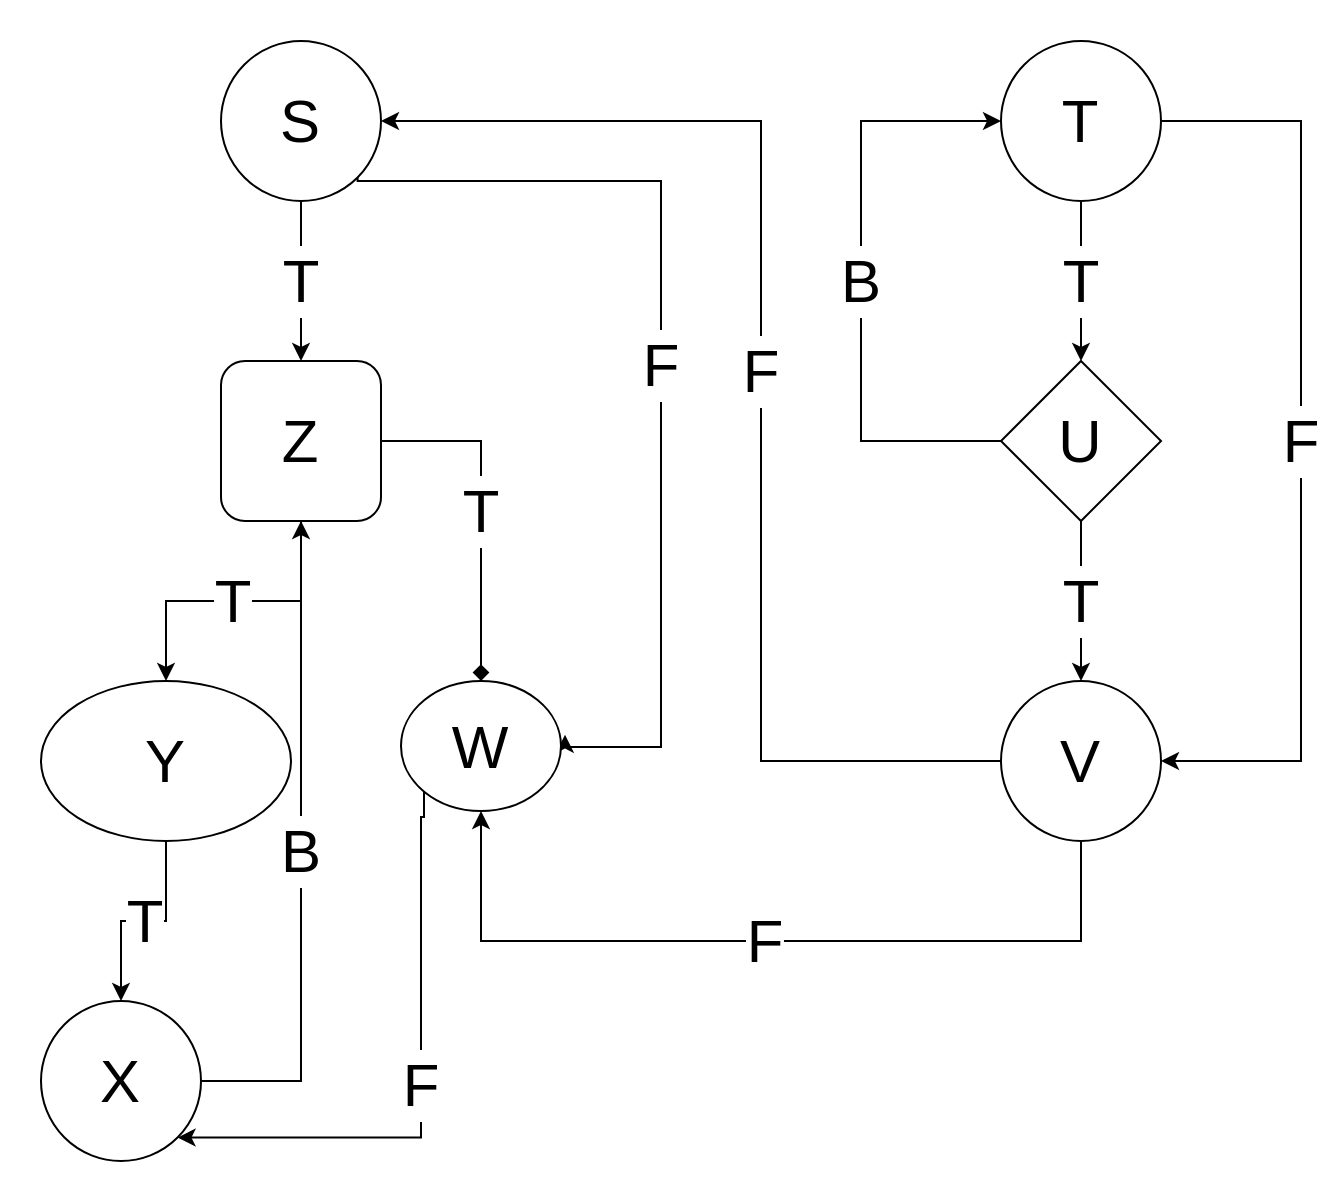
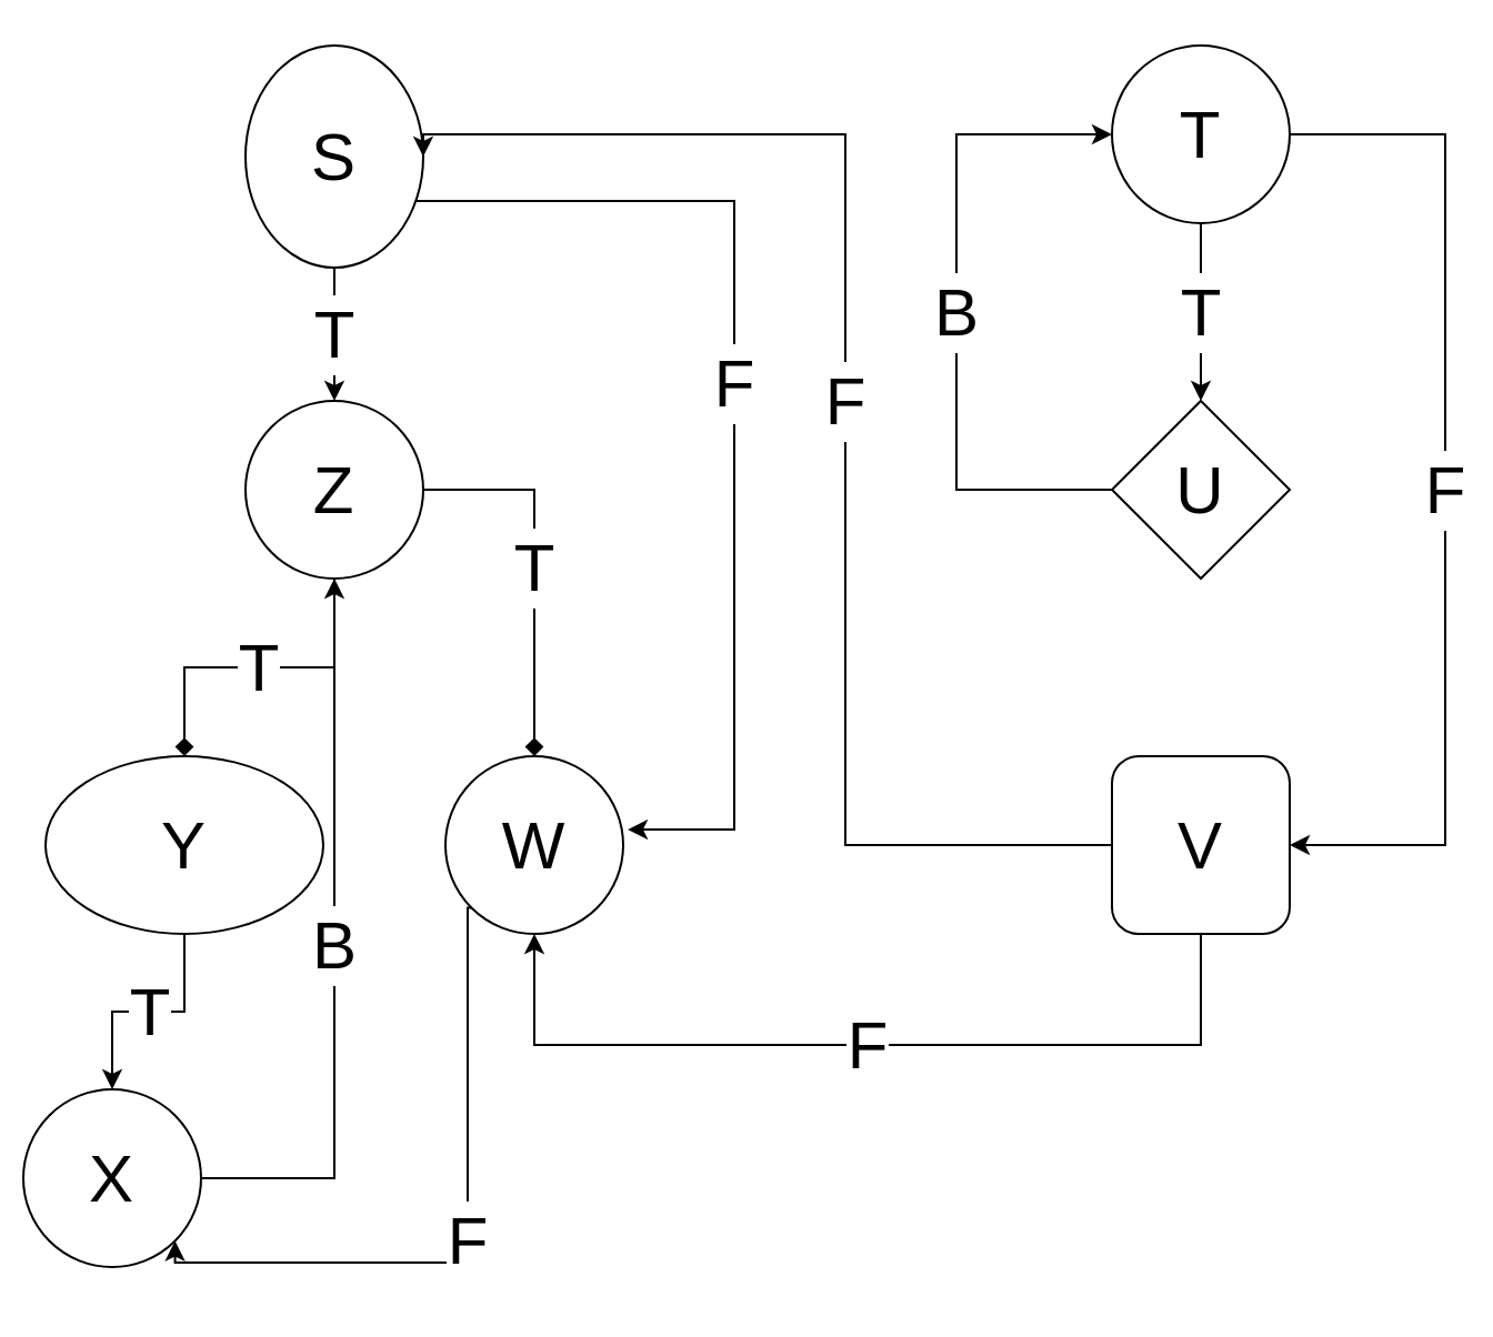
  <mxCell id="0" />
  <mxCell id="1" parent="0" />
  <mxCell id="2" value="T" style="edgeStyle=orthogonalEdgeStyle;rounded=0;orthogonalLoop=1;jettySize=auto;html=1;fontSize=30;" parent="1" source="4" target="7" edge="1"><mxGeometry relative="1" as="geometry" /></mxCell>
  <mxCell id="3" value="F" style="edgeStyle=orthogonalEdgeStyle;rounded=0;orthogonalLoop=1;jettySize=auto;html=1;exitX=1;exitY=1;exitDx=0;exitDy=0;entryX=1.025;entryY=0.413;entryDx=0;entryDy=0;entryPerimeter=0;fontSize=30;" edge="1" parent="1" source="4" target="11"><mxGeometry relative="1" as="geometry"><Array as="points"><mxPoint x="178" y="90" /><mxPoint x="330" y="90" /><mxPoint x="330" y="373" /></Array></mxGeometry></mxCell>
- <mxCell id="4" value="&lt;font style=&quot;font-size: 30px;&quot;&gt;S&lt;/font&gt;" style="ellipse;whiteSpace=wrap;html=1;aspect=fixed;" parent="1" vertex="1"><mxGeometry x="110" y="20" width="80" height="80" as="geometry" /></mxCell>
- <mxCell id="5" value="T" style="edgeStyle=orthogonalEdgeStyle;rounded=0;orthogonalLoop=1;jettySize=auto;html=1;fontSize=30;" parent="1" source="7" target="9" edge="1"><mxGeometry relative="1" as="geometry" /></mxCell>
+ <mxCell id="4" value="&lt;font style=&quot;font-size: 30px;&quot;&gt;S&lt;/font&gt;" style="ellipse;whiteSpace=wrap;html=1;aspect=fixed;" parent="1" vertex="1"><mxGeometry x="110" y="20" width="80" height="100" as="geometry" /></mxCell>
+ <mxCell id="5" value="T" style="edgeStyle=orthogonalEdgeStyle;rounded=0;orthogonalLoop=1;jettySize=auto;html=1;fontSize=30;endArrow=diamond;" parent="1" source="7" target="9" edge="1"><mxGeometry relative="1" as="geometry" /></mxCell>
  <mxCell id="6" value="T" style="edgeStyle=orthogonalEdgeStyle;rounded=0;orthogonalLoop=1;jettySize=auto;html=1;fontSize=30;endArrow=diamond;" parent="1" source="7" target="11" edge="1"><mxGeometry relative="1" as="geometry" /></mxCell>
- <mxCell id="7" value="Z" style="whiteSpace=wrap;html=1;aspect=fixed;fontSize=30;rounded=1;" parent="1" vertex="1"><mxGeometry x="110" y="180" width="80" height="80" as="geometry" /></mxCell>
+ <mxCell id="7" value="Z" style="ellipse;whiteSpace=wrap;html=1;aspect=fixed;fontSize=30;" parent="1" vertex="1"><mxGeometry x="110" y="180" width="80" height="80" as="geometry" /></mxCell>
  <mxCell id="8" value="T" style="edgeStyle=orthogonalEdgeStyle;rounded=0;orthogonalLoop=1;jettySize=auto;html=1;fontSize=30;" parent="1" source="9" target="13" edge="1"><mxGeometry relative="1" as="geometry" /></mxCell>
  <mxCell id="9" value="Y" style="ellipse;whiteSpace=wrap;html=1;aspect=fixed;fontSize=30;" parent="1" vertex="1"><mxGeometry x="20" y="340" width="125" height="80" as="geometry" /></mxCell>
  <mxCell id="10" value="F" style="edgeStyle=orthogonalEdgeStyle;rounded=0;orthogonalLoop=1;jettySize=auto;html=1;exitX=0;exitY=1;exitDx=0;exitDy=0;entryX=1;entryY=1;entryDx=0;entryDy=0;fontSize=30;" edge="1" parent="1" source="11" target="13"><mxGeometry relative="1" as="geometry"><Array as="points"><mxPoint x="210" y="408" /><mxPoint x="210" y="568" /></Array></mxGeometry></mxCell>
- <mxCell id="11" value="W" style="ellipse;whiteSpace=wrap;html=1;aspect=fixed;fontSize=30;" parent="1" vertex="1"><mxGeometry x="200" y="340" width="80" height="65" as="geometry" /></mxCell>
+ <mxCell id="11" value="W" style="ellipse;whiteSpace=wrap;html=1;aspect=fixed;fontSize=30;" parent="1" vertex="1"><mxGeometry x="200" y="340" width="80" height="80" as="geometry" /></mxCell>
  <mxCell id="12" value="B" style="edgeStyle=orthogonalEdgeStyle;rounded=0;orthogonalLoop=1;jettySize=auto;html=1;exitX=1;exitY=0.5;exitDx=0;exitDy=0;entryX=0.5;entryY=1;entryDx=0;entryDy=0;fontSize=30;" parent="1" source="13" target="7" edge="1"><mxGeometry relative="1" as="geometry" /></mxCell>
- <mxCell id="13" value="X" style="ellipse;whiteSpace=wrap;html=1;aspect=fixed;fontSize=30;" parent="1" vertex="1"><mxGeometry x="20" y="500" width="80" height="80" as="geometry" /></mxCell>
+ <mxCell id="13" value="X" style="ellipse;whiteSpace=wrap;html=1;aspect=fixed;fontSize=30;" parent="1" vertex="1"><mxGeometry x="10" y="490" width="80" height="80" as="geometry" /></mxCell>
  <mxCell id="14" value="T" style="edgeStyle=orthogonalEdgeStyle;rounded=0;orthogonalLoop=1;jettySize=auto;html=1;fontSize=30;" parent="1" source="16" target="19" edge="1"><mxGeometry relative="1" as="geometry" /></mxCell>
  <mxCell id="15" value="F" style="edgeStyle=orthogonalEdgeStyle;rounded=0;orthogonalLoop=1;jettySize=auto;html=1;exitX=1;exitY=0.5;exitDx=0;exitDy=0;entryX=1;entryY=0.5;entryDx=0;entryDy=0;fontSize=30;" edge="1" parent="1" source="16" target="22"><mxGeometry relative="1" as="geometry"><Array as="points"><mxPoint x="650" y="60" /><mxPoint x="650" y="380" /></Array></mxGeometry></mxCell>
  <mxCell id="16" value="&lt;font style=&quot;font-size: 30px;&quot;&gt;T&lt;/font&gt;" style="ellipse;whiteSpace=wrap;html=1;aspect=fixed;" parent="1" vertex="1"><mxGeometry x="500" y="20" width="80" height="80" as="geometry" /></mxCell>
- <mxCell id="17" value="T" style="edgeStyle=orthogonalEdgeStyle;rounded=0;orthogonalLoop=1;jettySize=auto;html=1;fontSize=30;" parent="1" source="19" target="22" edge="1"><mxGeometry relative="1" as="geometry" /></mxCell>
  <mxCell id="18" value="B" style="edgeStyle=orthogonalEdgeStyle;rounded=0;orthogonalLoop=1;jettySize=auto;html=1;entryX=0;entryY=0.5;entryDx=0;entryDy=0;fontSize=30;" edge="1" parent="1" source="19" target="16"><mxGeometry relative="1" as="geometry"><Array as="points"><mxPoint x="430" y="220" /><mxPoint x="430" y="60" /></Array></mxGeometry></mxCell>
  <mxCell id="19" value="&lt;font style=&quot;font-size: 30px;&quot;&gt;U&lt;/font&gt;" style="rhombus;whiteSpace=wrap;html=1;aspect=fixed;" parent="1" vertex="1"><mxGeometry x="500" y="180" width="80" height="80" as="geometry" /></mxCell>
  <mxCell id="20" value="F" style="edgeStyle=orthogonalEdgeStyle;rounded=0;orthogonalLoop=1;jettySize=auto;html=1;exitX=0;exitY=0.5;exitDx=0;exitDy=0;entryX=1;entryY=0.5;entryDx=0;entryDy=0;fontSize=30;" edge="1" parent="1" source="22" target="4"><mxGeometry relative="1" as="geometry"><Array as="points"><mxPoint x="380" y="380" /><mxPoint x="380" y="60" /></Array></mxGeometry></mxCell>
  <mxCell id="21" value="F" style="edgeStyle=orthogonalEdgeStyle;rounded=0;orthogonalLoop=1;jettySize=auto;html=1;entryX=0.5;entryY=1;entryDx=0;entryDy=0;fontSize=30;" edge="1" parent="1" source="22" target="11"><mxGeometry relative="1" as="geometry"><Array as="points"><mxPoint x="540" y="470" /><mxPoint x="240" y="470" /></Array></mxGeometry></mxCell>
- <mxCell id="22" value="&lt;font style=&quot;font-size: 30px;&quot;&gt;V&lt;/font&gt;" style="ellipse;whiteSpace=wrap;html=1;aspect=fixed;" parent="1" vertex="1"><mxGeometry x="500" y="340" width="80" height="80" as="geometry" /></mxCell>
+ <mxCell id="22" value="&lt;font style=&quot;font-size: 30px;&quot;&gt;V&lt;/font&gt;" style="whiteSpace=wrap;html=1;aspect=fixed;rounded=1;" parent="1" vertex="1"><mxGeometry x="500" y="340" width="80" height="80" as="geometry" /></mxCell>
